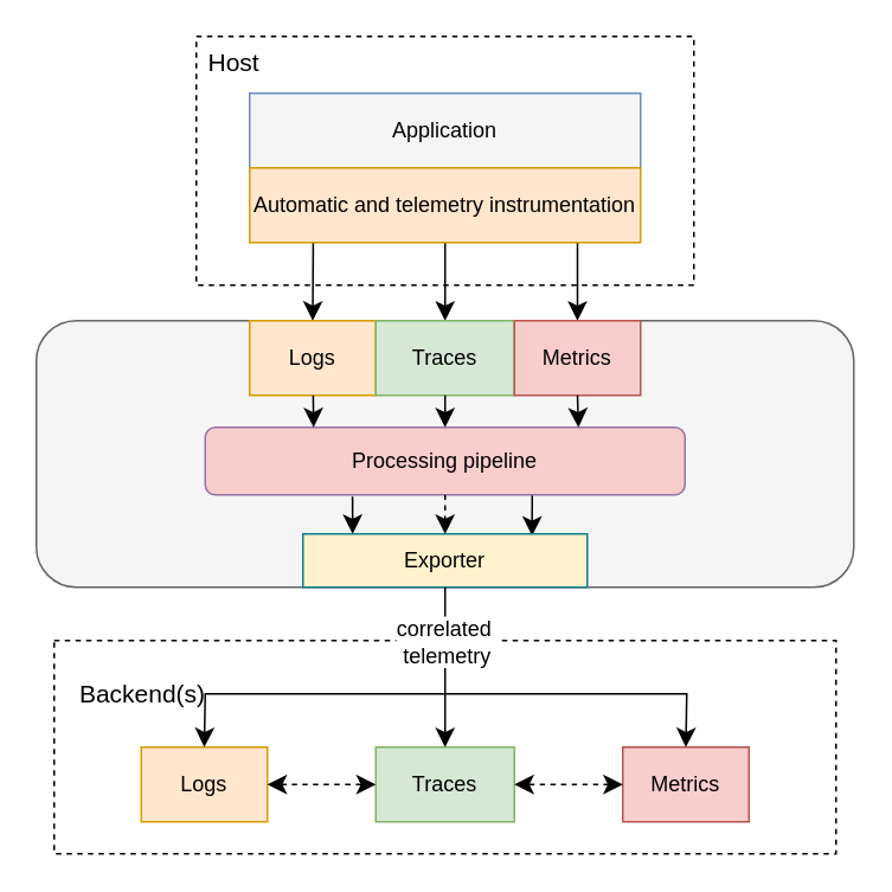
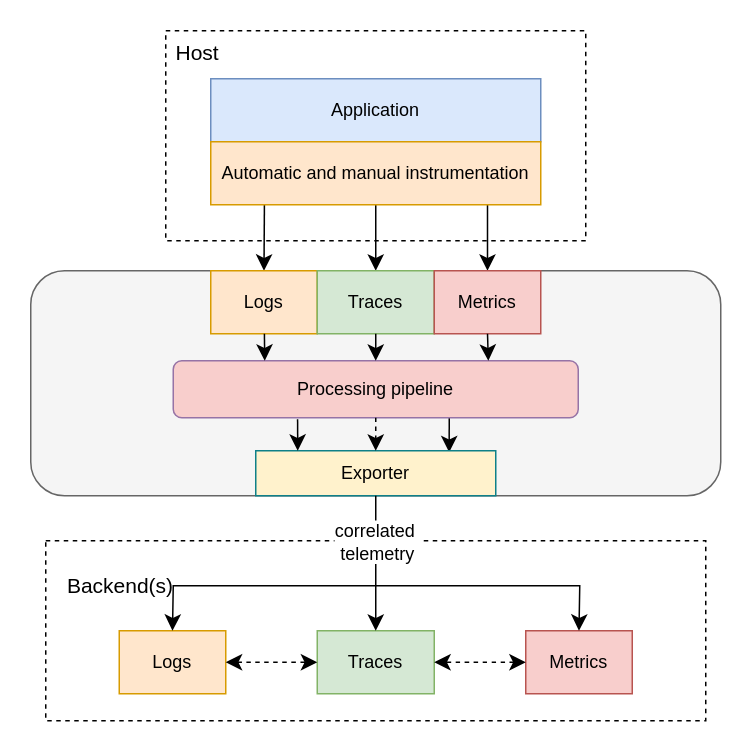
  <mxCell id="0" />
  <mxCell id="1" parent="0" />
  <mxCell id="2" value="" style="endArrow=classic;html=1;rounded=0;fontSize=12;startSize=8;endSize=8;curved=1;exitX=0.5;exitY=1;exitDx=0;exitDy=0;entryX=0.5;entryY=0;entryDx=0;entryDy=0;" parent="1" target="18" edge="1"><mxGeometry width="50" height="50" relative="1" as="geometry"><mxPoint x="250" y="106" as="sourcePoint" /><mxPoint x="250" y="200" as="targetPoint" /></mxGeometry></mxCell>
  <mxCell id="3" value="" style="endArrow=classic;html=1;rounded=0;fontSize=12;startSize=8;endSize=8;curved=1;exitX=0.5;exitY=1;exitDx=0;exitDy=0;entryX=0.5;entryY=0;entryDx=0;entryDy=0;" parent="1" target="19" edge="1"><mxGeometry width="50" height="50" relative="1" as="geometry"><mxPoint x="324.5" y="106" as="sourcePoint" /><mxPoint x="445" y="200" as="targetPoint" /></mxGeometry></mxCell>
  <mxCell id="4" value="" style="rounded=1;whiteSpace=wrap;html=1;fillColor=#f5f5f5;fontColor=#333333;strokeColor=#666666;" parent="1" vertex="1"><mxGeometry x="20" y="180" width="460" height="150" as="geometry" /></mxCell>
  <mxCell id="5" value="" style="endArrow=classic;html=1;rounded=0;fontSize=12;startSize=8;endSize=8;curved=1;entryX=0.806;entryY=0.033;entryDx=0;entryDy=0;entryPerimeter=0;" parent="1" target="21" edge="1"><mxGeometry width="50" height="50" relative="1" as="geometry"><mxPoint x="299" y="270" as="sourcePoint" /><mxPoint x="260" y="310" as="targetPoint" /></mxGeometry></mxCell>
  <mxCell id="6" value="" style="endArrow=classic;html=1;rounded=0;fontSize=12;startSize=8;endSize=8;curved=1;entryX=0.5;entryY=0;entryDx=0;entryDy=0;" parent="1" target="17" edge="1"><mxGeometry width="50" height="50" relative="1" as="geometry"><mxPoint x="176" y="100" as="sourcePoint" /><mxPoint x="80" y="200" as="targetPoint" /></mxGeometry></mxCell>
  <mxCell id="7" value="" style="rounded=0;whiteSpace=wrap;html=1;dashed=1;fillColor=none;" parent="1" vertex="1"><mxGeometry x="110" y="20" width="280" height="140" as="geometry" /></mxCell>
  <mxCell id="8" value="Host" style="text;html=1;align=left;verticalAlign=middle;whiteSpace=wrap;rounded=0;fontSize=14;" parent="1" vertex="1"><mxGeometry x="115" y="20" width="40" height="30" as="geometry" /></mxCell>
- <mxCell id="9" value="Application" style="rounded=0;whiteSpace=wrap;html=1;fillColor=#f5f5f5;strokeColor=#6c8ebf;" parent="1" vertex="1"><mxGeometry x="140" y="52" width="220" height="42" as="geometry" /></mxCell>
- <mxCell id="10" value="Automatic and telemetry instrumentation" style="rounded=0;whiteSpace=wrap;html=1;fillColor=#ffe6cc;strokeColor=#d79b00;" parent="1" vertex="1"><mxGeometry x="140" y="94" width="220" height="42" as="geometry" /></mxCell>
+ <mxCell id="9" value="Application" style="rounded=0;whiteSpace=wrap;html=1;fillColor=#dae8fc;strokeColor=#6c8ebf;" parent="1" vertex="1"><mxGeometry x="140" y="52" width="220" height="42" as="geometry" /></mxCell>
+ <mxCell id="10" value="Automatic and manual instrumentation" style="rounded=0;whiteSpace=wrap;html=1;fillColor=#ffe6cc;strokeColor=#d79b00;" parent="1" vertex="1"><mxGeometry x="140" y="94" width="220" height="42" as="geometry" /></mxCell>
  <mxCell id="11" style="edgeStyle=none;curved=1;rounded=0;orthogonalLoop=1;jettySize=auto;html=1;exitX=0.5;exitY=0;exitDx=0;exitDy=0;fontSize=12;startSize=8;endSize=8;" parent="1" source="8" target="8" edge="1"><mxGeometry relative="1" as="geometry" /></mxCell>
  <mxCell id="12" value="" style="rounded=0;whiteSpace=wrap;html=1;dashed=1;fillColor=none;" parent="1" vertex="1"><mxGeometry x="30" y="360" width="440" height="120" as="geometry" /></mxCell>
  <mxCell id="13" value="Backend(s)" style="text;html=1;align=center;verticalAlign=middle;whiteSpace=wrap;rounded=0;fontSize=14;" parent="1" vertex="1"><mxGeometry x="50" y="375" width="60" height="30" as="geometry" /></mxCell>
  <mxCell id="14" value="Logs" style="rounded=0;whiteSpace=wrap;html=1;fillColor=#ffe6cc;strokeColor=#d79b00;" parent="1" vertex="1"><mxGeometry x="79" y="420" width="71" height="42" as="geometry" /></mxCell>
  <mxCell id="15" value="Traces" style="rounded=0;whiteSpace=wrap;html=1;fillColor=#d5e8d4;strokeColor=#82b366;" parent="1" vertex="1"><mxGeometry x="211" y="420" width="78" height="42" as="geometry" /></mxCell>
  <mxCell id="16" value="Metrics" style="rounded=0;whiteSpace=wrap;html=1;fillColor=#f8cecc;strokeColor=#b85450;" parent="1" vertex="1"><mxGeometry x="350" y="420" width="71" height="42" as="geometry" /></mxCell>
  <mxCell id="17" value="Logs" style="rounded=0;whiteSpace=wrap;html=1;fillColor=#ffe6cc;strokeColor=#d79b00;" parent="1" vertex="1"><mxGeometry x="140" y="180" width="71" height="42" as="geometry" /></mxCell>
  <mxCell id="18" value="Traces" style="rounded=0;whiteSpace=wrap;html=1;fillColor=#d5e8d4;strokeColor=#82b366;" parent="1" vertex="1"><mxGeometry x="211" y="180" width="78" height="42" as="geometry" /></mxCell>
  <mxCell id="19" value="Metrics" style="rounded=0;whiteSpace=wrap;html=1;fillColor=#f8cecc;strokeColor=#b85450;" parent="1" vertex="1"><mxGeometry x="289" y="180" width="71" height="42" as="geometry" /></mxCell>
  <mxCell id="20" value="Processing pipeline" style="rounded=1;whiteSpace=wrap;html=1;fillColor=#f8cecc;strokeColor=#9673a6;" parent="1" vertex="1"><mxGeometry x="115" y="240" width="270" height="38" as="geometry" /></mxCell>
  <mxCell id="21" value="Exporter" style="rounded=0;whiteSpace=wrap;html=1;fillColor=#fff2cc;strokeColor=#0e8088;" parent="1" vertex="1"><mxGeometry x="170" y="300" width="160" height="30" as="geometry" /></mxCell>
  <mxCell id="22" value="" style="endArrow=classic;html=1;rounded=0;fontSize=12;startSize=8;endSize=8;curved=0;exitX=0.5;exitY=1;exitDx=0;exitDy=0;entryX=0.5;entryY=0;entryDx=0;entryDy=0;" parent="1" source="21" target="16" edge="1"><mxGeometry width="50" height="50" relative="1" as="geometry"><mxPoint x="200" y="430" as="sourcePoint" /><mxPoint x="250" y="380" as="targetPoint" /><Array as="points"><mxPoint x="250" y="390" /><mxPoint x="386" y="390" /></Array></mxGeometry></mxCell>
  <mxCell id="23" value="correlated&amp;nbsp;&lt;div&gt;telemetry&lt;/div&gt;" style="edgeLabel;html=1;align=center;verticalAlign=middle;resizable=0;points=[];fontSize=12;" parent="22" vertex="1" connectable="0"><mxGeometry x="-0.578" relative="1" as="geometry"><mxPoint y="-18" as="offset" /></mxGeometry></mxCell>
  <mxCell id="24" value="" style="endArrow=classic;html=1;rounded=0;fontSize=12;startSize=8;endSize=8;curved=1;entryX=0.5;entryY=0;entryDx=0;entryDy=0;" parent="1" target="15" edge="1"><mxGeometry width="50" height="50" relative="1" as="geometry"><mxPoint x="250" y="390" as="sourcePoint" /><mxPoint x="250" y="340" as="targetPoint" /></mxGeometry></mxCell>
  <mxCell id="25" value="" style="endArrow=classic;html=1;rounded=0;fontSize=12;startSize=8;endSize=8;curved=0;entryX=0.5;entryY=0;entryDx=0;entryDy=0;" parent="1" target="14" edge="1"><mxGeometry width="50" height="50" relative="1" as="geometry"><mxPoint x="250" y="390" as="sourcePoint" /><mxPoint x="250" y="340" as="targetPoint" /><Array as="points"><mxPoint x="115" y="390" /></Array></mxGeometry></mxCell>
  <mxCell id="26" style="edgeStyle=none;curved=1;rounded=0;orthogonalLoop=1;jettySize=auto;html=1;fontSize=12;startSize=8;endSize=8;" parent="1" source="17" edge="1"><mxGeometry relative="1" as="geometry"><mxPoint x="176" y="240" as="targetPoint" /></mxGeometry></mxCell>
  <mxCell id="27" style="edgeStyle=none;curved=1;rounded=0;orthogonalLoop=1;jettySize=auto;html=1;fontSize=12;startSize=8;endSize=8;exitX=0.5;exitY=1;exitDx=0;exitDy=0;entryX=0.5;entryY=0;entryDx=0;entryDy=0;" parent="1" source="18" target="20" edge="1"><mxGeometry relative="1" as="geometry"><mxPoint x="186" y="232" as="sourcePoint" /><mxPoint x="186" y="250" as="targetPoint" /></mxGeometry></mxCell>
  <mxCell id="28" style="edgeStyle=none;curved=1;rounded=0;orthogonalLoop=1;jettySize=auto;html=1;fontSize=12;startSize=8;endSize=8;exitX=0.5;exitY=1;exitDx=0;exitDy=0;entryX=0.778;entryY=0;entryDx=0;entryDy=0;entryPerimeter=0;" parent="1" source="19" target="20" edge="1"><mxGeometry relative="1" as="geometry"><mxPoint x="260" y="232" as="sourcePoint" /><mxPoint x="260" y="250" as="targetPoint" /></mxGeometry></mxCell>
  <mxCell id="29" value="" style="endArrow=classic;html=1;rounded=0;fontSize=12;startSize=8;endSize=8;curved=1;exitX=0.307;exitY=1.026;exitDx=0;exitDy=0;exitPerimeter=0;" parent="1" source="20" edge="1"><mxGeometry width="50" height="50" relative="1" as="geometry"><mxPoint x="230" y="330" as="sourcePoint" /><mxPoint x="198" y="300" as="targetPoint" /></mxGeometry></mxCell>
  <mxCell id="30" value="" style="endArrow=classic;html=1;rounded=0;fontSize=12;startSize=8;endSize=8;curved=1;exitX=0.5;exitY=1;exitDx=0;exitDy=0;entryX=0.5;entryY=0;entryDx=0;entryDy=0;dashed=1;" parent="1" source="20" target="21" edge="1"><mxGeometry width="50" height="50" relative="1" as="geometry"><mxPoint x="208" y="289" as="sourcePoint" /><mxPoint x="208" y="310" as="targetPoint" /></mxGeometry></mxCell>
  <mxCell id="31" value="" style="endArrow=classic;startArrow=classic;html=1;rounded=0;fontSize=12;startSize=8;endSize=8;curved=1;exitX=1;exitY=0.5;exitDx=0;exitDy=0;entryX=0;entryY=0.5;entryDx=0;entryDy=0;dashed=1;" parent="1" source="14" target="15" edge="1"><mxGeometry width="50" height="50" relative="1" as="geometry"><mxPoint x="190" y="410" as="sourcePoint" /><mxPoint x="240" y="360" as="targetPoint" /><Array as="points"><mxPoint x="180" y="441" /></Array></mxGeometry></mxCell>
  <mxCell id="32" value="" style="endArrow=classic;startArrow=classic;html=1;rounded=0;fontSize=12;startSize=8;endSize=8;curved=1;exitX=0;exitY=0.5;exitDx=0;exitDy=0;entryX=1;entryY=0.5;entryDx=0;entryDy=0;dashed=1;" parent="1" source="16" target="15" edge="1"><mxGeometry width="50" height="50" relative="1" as="geometry"><mxPoint x="160" y="451" as="sourcePoint" /><mxPoint x="221" y="451" as="targetPoint" /></mxGeometry></mxCell>
